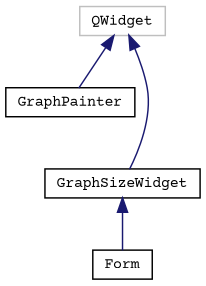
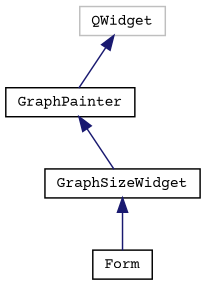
  digraph {
    fontname="Courier Prime"
    rankdir=TB
    node [color=black fillcolor=white fontname="Courier Prime" fontsize=10 shape=record style=filled]
    edge [color=midnightblue dir=back fontname="Courier Prime" fontsize=10 labelfontname=Helvetica labelfontsize=10 style=solid]
    n1 [color=grey75 height=0.2 label=QWidget width=0.4]
    n2 [height=0.2 label=GraphPainter width=0.4]
    n3 [height=0.2 label=GraphSizeWidget width=0.4]
    n4 [height=0.2 label=Form width=0.4]
    n1 -> n2
-   n1 -> n3
+   n2 -> n3
    n3 -> n4
  }
